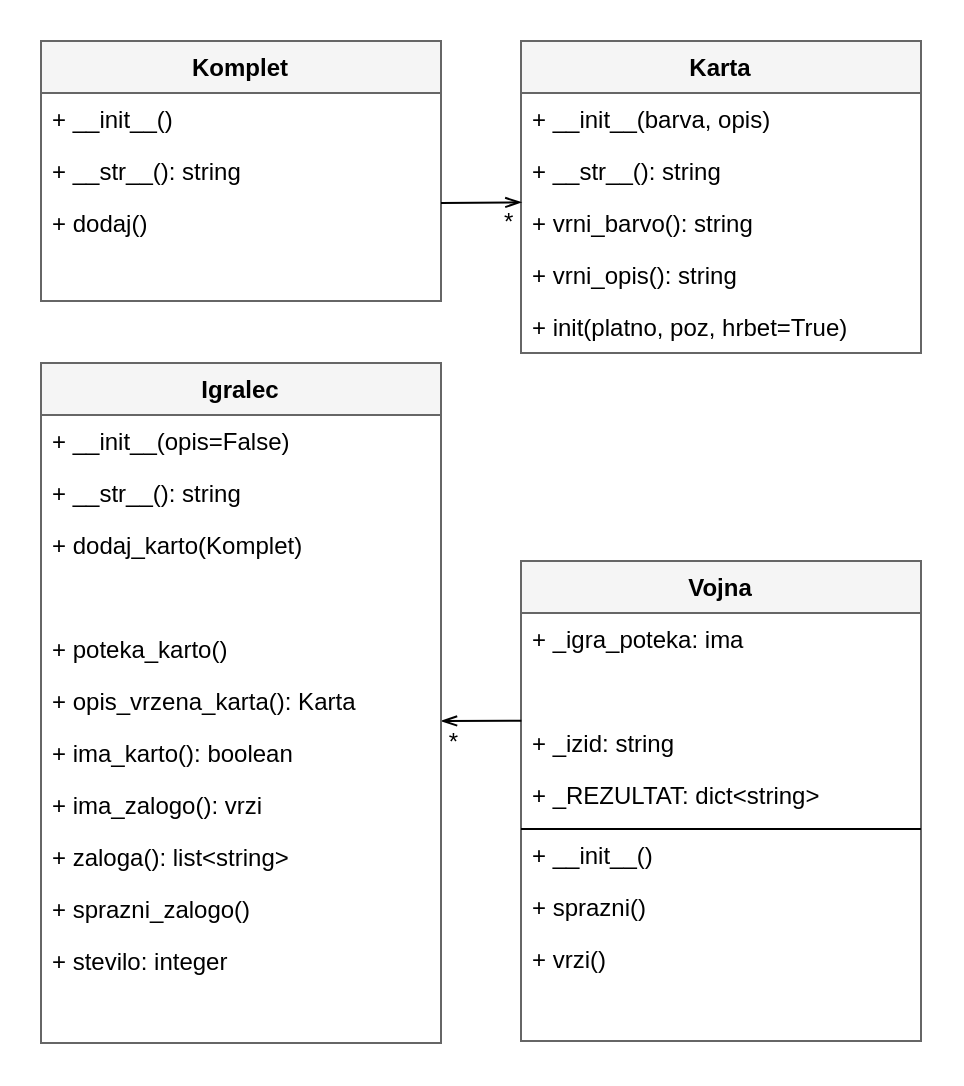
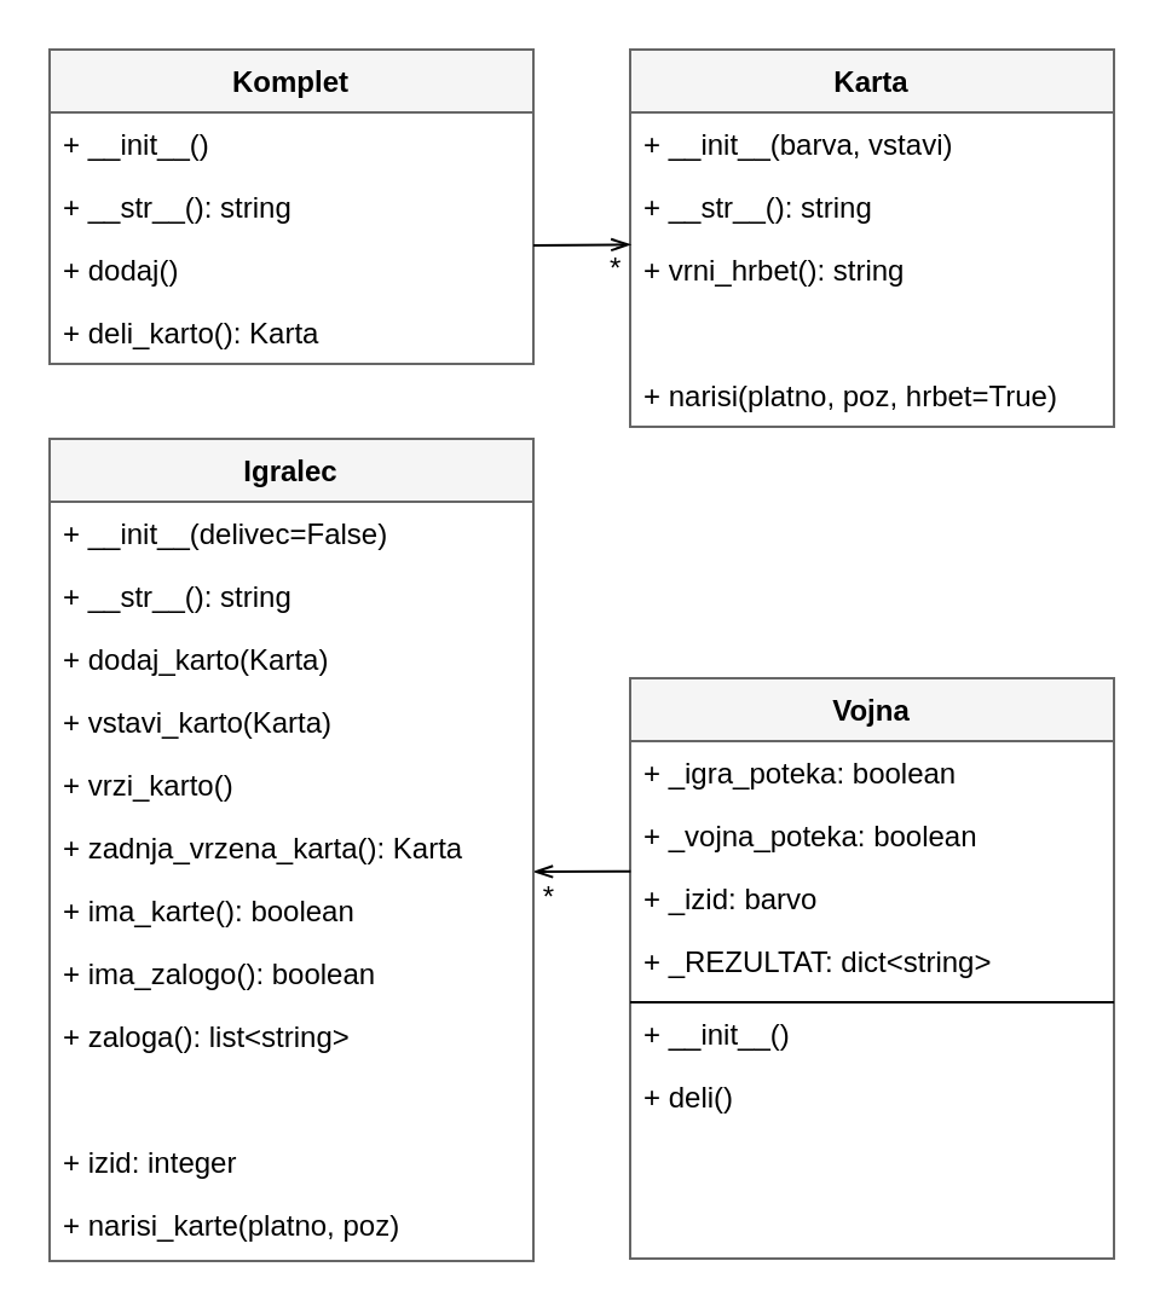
  <mxCell id="0" />
  <mxCell id="1" parent="0" />
  <mxCell id="2" value="" style="group" vertex="1" connectable="0" parent="1"><mxGeometry x="20" y="20" width="440" height="501" as="geometry" /></mxCell>
  <mxCell id="3" value="" style="line;strokeWidth=1;fillColor=none;align=left;verticalAlign=middle;spacingTop=-1;spacingLeft=3;spacingRight=3;rotatable=0;labelPosition=right;points=[];portConstraint=eastwest;strokeColor=inherit;" vertex="1" parent="2"><mxGeometry x="240" y="389" width="200" height="8" as="geometry" /></mxCell>
  <mxCell id="4" value="Vojna" style="swimlane;fontStyle=1;align=center;verticalAlign=top;childLayout=stackLayout;horizontal=1;startSize=26;horizontalStack=0;resizeParent=1;resizeParentMax=0;resizeLast=0;collapsible=1;marginBottom=0;swimlaneFillColor=#ffffff;fillColor=#f5f5f5;strokeColor=#666666;container=0;" parent="2" vertex="1"><mxGeometry x="240" y="260" width="200" height="240" as="geometry" /></mxCell>
  <mxCell id="5" value="" style="endArrow=openThin;html=1;endFill=0;exitX=0.001;exitY=0.071;exitDx=0;exitDy=0;exitPerimeter=0;entryX=1;entryY=0.5;entryDx=0;entryDy=0;" parent="2" edge="1" source="35"><mxGeometry width="50" height="50" relative="1" as="geometry"><mxPoint x="280.2" y="341.006" as="sourcePoint" /><mxPoint x="200" y="340" as="targetPoint" /></mxGeometry></mxCell>
  <mxCell id="6" value="&lt;div style=&quot;&quot;&gt;&lt;span&gt;*&lt;/span&gt;&lt;/div&gt;" style="text;html=1;resizable=0;points=[];autosize=1;align=right;verticalAlign=top;spacingTop=-4;container=0;" parent="2" vertex="1"><mxGeometry x="190" y="341" width="20" height="20" as="geometry" /></mxCell>
  <mxCell id="7" value="Komplet" style="swimlane;fontStyle=1;align=center;verticalAlign=top;childLayout=stackLayout;horizontal=1;startSize=26;horizontalStack=0;resizeParent=1;resizeParentMax=0;resizeLast=0;collapsible=1;marginBottom=0;swimlaneFillColor=#ffffff;fillColor=#f5f5f5;strokeColor=#666666;container=0;" parent="2" vertex="1"><mxGeometry width="200" height="130" as="geometry"><mxRectangle x="160" y="140" width="80" height="26" as="alternateBounds" /></mxGeometry></mxCell>
  <mxCell id="8" value="Karta" style="swimlane;fontStyle=1;align=center;verticalAlign=top;childLayout=stackLayout;horizontal=1;startSize=26;horizontalStack=0;resizeParent=1;resizeParentMax=0;resizeLast=0;collapsible=1;marginBottom=0;swimlaneFillColor=#ffffff;fillColor=#f5f5f5;strokeColor=#666666;container=0;" parent="2" vertex="1"><mxGeometry x="240" width="200" height="156" as="geometry" /></mxCell>
  <mxCell id="9" value="Igralec" style="swimlane;fontStyle=1;align=center;verticalAlign=top;childLayout=stackLayout;horizontal=1;startSize=26;horizontalStack=0;resizeParent=1;resizeParentMax=0;resizeLast=0;collapsible=1;marginBottom=0;swimlaneFillColor=#ffffff;fillColor=#f5f5f5;strokeColor=#666666;container=0;" parent="2" vertex="1"><mxGeometry y="161" width="200" height="340" as="geometry" /></mxCell>
  <mxCell id="10" value="" style="endArrow=openThin;html=1;entryX=0.001;entryY=0.102;endFill=0;exitX=1;exitY=0.5;exitDx=0;exitDy=0;entryDx=0;entryDy=0;entryPerimeter=0;" parent="2" edge="1" target="18"><mxGeometry width="50" height="50" relative="1" as="geometry"><mxPoint x="200" y="81" as="sourcePoint" /><mxPoint x="280" y="81" as="targetPoint" /></mxGeometry></mxCell>
  <mxCell id="11" value="&lt;div style=&quot;text-align: right&quot;&gt;&lt;span&gt;*&lt;/span&gt;&lt;/div&gt;" style="text;html=1;resizable=0;points=[];autosize=1;align=left;verticalAlign=top;spacingTop=-4;container=0;" parent="2" vertex="1"><mxGeometry x="230" y="81" width="20" height="20" as="geometry" /></mxCell>
  <mxCell id="12" value="+ __init__()" style="text;strokeColor=none;fillColor=none;align=left;verticalAlign=top;spacingLeft=4;spacingRight=4;overflow=hidden;rotatable=0;points=[[0,0.5],[1,0.5]];portConstraint=eastwest;container=0;" parent="2" vertex="1"><mxGeometry y="26" width="200" height="26" as="geometry" /></mxCell>
  <mxCell id="13" value="+ __str__(): string" style="text;strokeColor=none;fillColor=none;align=left;verticalAlign=top;spacingLeft=4;spacingRight=4;overflow=hidden;rotatable=0;points=[[0,0.5],[1,0.5]];portConstraint=eastwest;container=0;" parent="2" vertex="1"><mxGeometry y="52" width="200" height="26" as="geometry" /></mxCell>
  <mxCell id="14" value="+ dodaj()" style="text;strokeColor=none;fillColor=none;align=left;verticalAlign=top;spacingLeft=4;spacingRight=4;overflow=hidden;rotatable=0;points=[[0,0.5],[1,0.5]];portConstraint=eastwest;container=0;" parent="2" vertex="1"><mxGeometry y="78" width="200" height="26" as="geometry" /></mxCell>
- <mxCell id="16" value="+ __init__(barva, opis)" style="text;strokeColor=none;fillColor=none;align=left;verticalAlign=top;spacingLeft=4;spacingRight=4;overflow=hidden;rotatable=0;points=[[0,0.5],[1,0.5]];portConstraint=eastwest;container=0;" parent="2" vertex="1"><mxGeometry x="240" y="26" width="200" height="26" as="geometry" /></mxCell>
+ <mxCell id="15" value="+ deli_karto(): Karta" style="text;strokeColor=none;fillColor=none;align=left;verticalAlign=top;spacingLeft=4;spacingRight=4;overflow=hidden;rotatable=0;points=[[0,0.5],[1,0.5]];portConstraint=eastwest;container=0;" parent="2" vertex="1"><mxGeometry y="104" width="200" height="26" as="geometry" /></mxCell>
+ <mxCell id="16" value="+ __init__(barva, vstavi)" style="text;strokeColor=none;fillColor=none;align=left;verticalAlign=top;spacingLeft=4;spacingRight=4;overflow=hidden;rotatable=0;points=[[0,0.5],[1,0.5]];portConstraint=eastwest;container=0;" parent="2" vertex="1"><mxGeometry x="240" y="26" width="200" height="26" as="geometry" /></mxCell>
  <mxCell id="17" value="+ __str__(): string" style="text;strokeColor=none;fillColor=none;align=left;verticalAlign=top;spacingLeft=4;spacingRight=4;overflow=hidden;rotatable=0;points=[[0,0.5],[1,0.5]];portConstraint=eastwest;container=0;" parent="2" vertex="1"><mxGeometry x="240" y="52" width="200" height="26" as="geometry" /></mxCell>
- <mxCell id="18" value="+ vrni_barvo(): string" style="text;strokeColor=none;fillColor=none;align=left;verticalAlign=top;spacingLeft=4;spacingRight=4;overflow=hidden;rotatable=0;points=[[0,0.5],[1,0.5]];portConstraint=eastwest;container=0;" parent="2" vertex="1"><mxGeometry x="240" y="78" width="200" height="26" as="geometry" /></mxCell>
- <mxCell id="19" value="+ vrni_opis(): string" style="text;strokeColor=none;fillColor=none;align=left;verticalAlign=top;spacingLeft=4;spacingRight=4;overflow=hidden;rotatable=0;points=[[0,0.5],[1,0.5]];portConstraint=eastwest;container=0;" parent="2" vertex="1"><mxGeometry x="240" y="104" width="200" height="26" as="geometry" /></mxCell>
- <mxCell id="20" value="+ init(platno, poz, hrbet=True)" style="text;strokeColor=none;fillColor=none;align=left;verticalAlign=top;spacingLeft=4;spacingRight=4;overflow=hidden;rotatable=0;points=[[0,0.5],[1,0.5]];portConstraint=eastwest;container=0;" parent="2" vertex="1"><mxGeometry x="240" y="130" width="200" height="26" as="geometry" /></mxCell>
- <mxCell id="21" value="+ __init__(opis=False)" style="text;strokeColor=none;fillColor=none;align=left;verticalAlign=top;spacingLeft=4;spacingRight=4;overflow=hidden;rotatable=0;points=[[0,0.5],[1,0.5]];portConstraint=eastwest;container=0;" parent="2" vertex="1"><mxGeometry y="187" width="200" height="26" as="geometry" /></mxCell>
+ <mxCell id="18" value="+ vrni_hrbet(): string" style="text;strokeColor=none;fillColor=none;align=left;verticalAlign=top;spacingLeft=4;spacingRight=4;overflow=hidden;rotatable=0;points=[[0,0.5],[1,0.5]];portConstraint=eastwest;container=0;" parent="2" vertex="1"><mxGeometry x="240" y="78" width="200" height="26" as="geometry" /></mxCell>
+ <mxCell id="20" value="+ narisi(platno, poz, hrbet=True)" style="text;strokeColor=none;fillColor=none;align=left;verticalAlign=top;spacingLeft=4;spacingRight=4;overflow=hidden;rotatable=0;points=[[0,0.5],[1,0.5]];portConstraint=eastwest;container=0;" parent="2" vertex="1"><mxGeometry x="240" y="130" width="200" height="26" as="geometry" /></mxCell>
+ <mxCell id="21" value="+ __init__(delivec=False)" style="text;strokeColor=none;fillColor=none;align=left;verticalAlign=top;spacingLeft=4;spacingRight=4;overflow=hidden;rotatable=0;points=[[0,0.5],[1,0.5]];portConstraint=eastwest;container=0;" parent="2" vertex="1"><mxGeometry y="187" width="200" height="26" as="geometry" /></mxCell>
  <mxCell id="22" value="+ __str__(): string" style="text;strokeColor=none;fillColor=none;align=left;verticalAlign=top;spacingLeft=4;spacingRight=4;overflow=hidden;rotatable=0;points=[[0,0.5],[1,0.5]];portConstraint=eastwest;container=0;" parent="2" vertex="1"><mxGeometry y="213" width="200" height="26" as="geometry" /></mxCell>
- <mxCell id="23" value="+ dodaj_karto(Komplet)" style="text;strokeColor=none;fillColor=none;align=left;verticalAlign=top;spacingLeft=4;spacingRight=4;overflow=hidden;rotatable=0;points=[[0,0.5],[1,0.5]];portConstraint=eastwest;container=0;" parent="2" vertex="1"><mxGeometry y="239" width="200" height="26" as="geometry" /></mxCell>
- <mxCell id="25" value="+ poteka_karto()" style="text;strokeColor=none;fillColor=none;align=left;verticalAlign=top;spacingLeft=4;spacingRight=4;overflow=hidden;rotatable=0;points=[[0,0.5],[1,0.5]];portConstraint=eastwest;container=0;" parent="2" vertex="1"><mxGeometry y="291" width="200" height="26" as="geometry" /></mxCell>
- <mxCell id="26" value="+ opis_vrzena_karta(): Karta" style="text;strokeColor=none;fillColor=none;align=left;verticalAlign=top;spacingLeft=4;spacingRight=4;overflow=hidden;rotatable=0;points=[[0,0.5],[1,0.5]];portConstraint=eastwest;container=0;" parent="2" vertex="1"><mxGeometry y="317" width="200" height="26" as="geometry" /></mxCell>
- <mxCell id="27" value="+ ima_karto(): boolean" style="text;strokeColor=none;fillColor=none;align=left;verticalAlign=top;spacingLeft=4;spacingRight=4;overflow=hidden;rotatable=0;points=[[0,0.5],[1,0.5]];portConstraint=eastwest;container=0;" parent="2" vertex="1"><mxGeometry y="343" width="200" height="26" as="geometry" /></mxCell>
- <mxCell id="28" value="+ ima_zalogo(): vrzi" style="text;strokeColor=none;fillColor=none;align=left;verticalAlign=top;spacingLeft=4;spacingRight=4;overflow=hidden;rotatable=0;points=[[0,0.5],[1,0.5]];portConstraint=eastwest;container=0;" parent="2" vertex="1"><mxGeometry y="369" width="200" height="26" as="geometry" /></mxCell>
+ <mxCell id="23" value="+ dodaj_karto(Karta)" style="text;strokeColor=none;fillColor=none;align=left;verticalAlign=top;spacingLeft=4;spacingRight=4;overflow=hidden;rotatable=0;points=[[0,0.5],[1,0.5]];portConstraint=eastwest;container=0;" parent="2" vertex="1"><mxGeometry y="239" width="200" height="26" as="geometry" /></mxCell>
+ <mxCell id="24" value="+ vstavi_karto(Karta)" style="text;strokeColor=none;fillColor=none;align=left;verticalAlign=top;spacingLeft=4;spacingRight=4;overflow=hidden;rotatable=0;points=[[0,0.5],[1,0.5]];portConstraint=eastwest;container=0;" parent="2" vertex="1"><mxGeometry y="265" width="200" height="26" as="geometry" /></mxCell>
+ <mxCell id="25" value="+ vrzi_karto()" style="text;strokeColor=none;fillColor=none;align=left;verticalAlign=top;spacingLeft=4;spacingRight=4;overflow=hidden;rotatable=0;points=[[0,0.5],[1,0.5]];portConstraint=eastwest;container=0;" parent="2" vertex="1"><mxGeometry y="291" width="200" height="26" as="geometry" /></mxCell>
+ <mxCell id="26" value="+ zadnja_vrzena_karta(): Karta" style="text;strokeColor=none;fillColor=none;align=left;verticalAlign=top;spacingLeft=4;spacingRight=4;overflow=hidden;rotatable=0;points=[[0,0.5],[1,0.5]];portConstraint=eastwest;container=0;" parent="2" vertex="1"><mxGeometry y="317" width="200" height="26" as="geometry" /></mxCell>
+ <mxCell id="27" value="+ ima_karte(): boolean" style="text;strokeColor=none;fillColor=none;align=left;verticalAlign=top;spacingLeft=4;spacingRight=4;overflow=hidden;rotatable=0;points=[[0,0.5],[1,0.5]];portConstraint=eastwest;container=0;" parent="2" vertex="1"><mxGeometry y="343" width="200" height="26" as="geometry" /></mxCell>
+ <mxCell id="28" value="+ ima_zalogo(): boolean" style="text;strokeColor=none;fillColor=none;align=left;verticalAlign=top;spacingLeft=4;spacingRight=4;overflow=hidden;rotatable=0;points=[[0,0.5],[1,0.5]];portConstraint=eastwest;container=0;" parent="2" vertex="1"><mxGeometry y="369" width="200" height="26" as="geometry" /></mxCell>
  <mxCell id="29" value="+ zaloga(): list&lt;string&gt;" style="text;strokeColor=none;fillColor=none;align=left;verticalAlign=top;spacingLeft=4;spacingRight=4;overflow=hidden;rotatable=0;points=[[0,0.5],[1,0.5]];portConstraint=eastwest;container=0;" parent="2" vertex="1"><mxGeometry y="395" width="200" height="26" as="geometry" /></mxCell>
- <mxCell id="30" value="+ sprazni_zalogo()" style="text;strokeColor=none;fillColor=none;align=left;verticalAlign=top;spacingLeft=4;spacingRight=4;overflow=hidden;rotatable=0;points=[[0,0.5],[1,0.5]];portConstraint=eastwest;container=0;" parent="2" vertex="1"><mxGeometry y="421" width="200" height="26" as="geometry" /></mxCell>
- <mxCell id="31" value="+ stevilo: integer" style="text;strokeColor=none;fillColor=none;align=left;verticalAlign=top;spacingLeft=4;spacingRight=4;overflow=hidden;rotatable=0;points=[[0,0.5],[1,0.5]];portConstraint=eastwest;container=0;" parent="2" vertex="1"><mxGeometry y="447" width="200" height="26" as="geometry" /></mxCell>
- <mxCell id="33" value="+ _igra_poteka: ima" style="text;strokeColor=none;fillColor=none;align=left;verticalAlign=top;spacingLeft=4;spacingRight=4;overflow=hidden;rotatable=0;points=[[0,0.5],[1,0.5]];portConstraint=eastwest;container=0;" parent="2" vertex="1"><mxGeometry x="240" y="286" width="200" height="26" as="geometry" /></mxCell>
- <mxCell id="35" value="+ _izid: string" style="text;strokeColor=none;fillColor=none;align=left;verticalAlign=top;spacingLeft=4;spacingRight=4;overflow=hidden;rotatable=0;points=[[0,0.5],[1,0.5]];portConstraint=eastwest;container=0;" parent="2" vertex="1"><mxGeometry x="240" y="338" width="200" height="26" as="geometry" /></mxCell>
+ <mxCell id="31" value="+ izid: integer" style="text;strokeColor=none;fillColor=none;align=left;verticalAlign=top;spacingLeft=4;spacingRight=4;overflow=hidden;rotatable=0;points=[[0,0.5],[1,0.5]];portConstraint=eastwest;container=0;" parent="2" vertex="1"><mxGeometry y="447" width="200" height="26" as="geometry" /></mxCell>
+ <mxCell id="32" value="+ narisi_karte(platno, poz)" style="text;strokeColor=none;fillColor=none;align=left;verticalAlign=top;spacingLeft=4;spacingRight=4;overflow=hidden;rotatable=0;points=[[0,0.5],[1,0.5]];portConstraint=eastwest;container=0;" parent="2" vertex="1"><mxGeometry y="473" width="200" height="26" as="geometry" /></mxCell>
+ <mxCell id="33" value="+ _igra_poteka: boolean" style="text;strokeColor=none;fillColor=none;align=left;verticalAlign=top;spacingLeft=4;spacingRight=4;overflow=hidden;rotatable=0;points=[[0,0.5],[1,0.5]];portConstraint=eastwest;container=0;" parent="2" vertex="1"><mxGeometry x="240" y="286" width="200" height="26" as="geometry" /></mxCell>
+ <mxCell id="34" value="+ _vojna_poteka: boolean" style="text;strokeColor=none;fillColor=none;align=left;verticalAlign=top;spacingLeft=4;spacingRight=4;overflow=hidden;rotatable=0;points=[[0,0.5],[1,0.5]];portConstraint=eastwest;container=0;" parent="2" vertex="1"><mxGeometry x="240" y="312" width="200" height="26" as="geometry" /></mxCell>
+ <mxCell id="35" value="+ _izid: barvo" style="text;strokeColor=none;fillColor=none;align=left;verticalAlign=top;spacingLeft=4;spacingRight=4;overflow=hidden;rotatable=0;points=[[0,0.5],[1,0.5]];portConstraint=eastwest;container=0;" parent="2" vertex="1"><mxGeometry x="240" y="338" width="200" height="26" as="geometry" /></mxCell>
  <mxCell id="36" value="+ _REZULTAT: dict&lt;string&gt;" style="text;strokeColor=none;fillColor=none;align=left;verticalAlign=top;spacingLeft=4;spacingRight=4;overflow=hidden;rotatable=0;points=[[0,0.5],[1,0.5]];portConstraint=eastwest;container=0;" parent="2" vertex="1"><mxGeometry x="240" y="364" width="200" height="26" as="geometry" /></mxCell>
  <mxCell id="37" value="" style="line;strokeWidth=1;fillColor=none;align=left;verticalAlign=middle;spacingTop=-1;spacingLeft=3;spacingRight=3;rotatable=0;labelPosition=right;points=[];portConstraint=eastwest;strokeColor=inherit;container=0;" parent="2" vertex="1"><mxGeometry x="240" y="390" width="200" height="8" as="geometry" /></mxCell>
  <mxCell id="38" value="+ __init__()" style="text;strokeColor=none;fillColor=none;align=left;verticalAlign=top;spacingLeft=4;spacingRight=4;overflow=hidden;rotatable=0;points=[[0,0.5],[1,0.5]];portConstraint=eastwest;container=0;" parent="2" vertex="1"><mxGeometry x="240" y="394" width="200" height="26" as="geometry" /></mxCell>
- <mxCell id="39" value="+ sprazni()" style="text;strokeColor=none;fillColor=none;align=left;verticalAlign=top;spacingLeft=4;spacingRight=4;overflow=hidden;rotatable=0;points=[[0,0.5],[1,0.5]];portConstraint=eastwest;container=0;" parent="2" vertex="1"><mxGeometry x="240" y="420" width="200" height="26" as="geometry" /></mxCell>
- <mxCell id="40" value="+ vrzi()" style="text;strokeColor=none;fillColor=none;align=left;verticalAlign=top;spacingLeft=4;spacingRight=4;overflow=hidden;rotatable=0;points=[[0,0.5],[1,0.5]];portConstraint=eastwest;container=0;" parent="2" vertex="1"><mxGeometry x="240" y="446" width="200" height="26" as="geometry" /></mxCell>
+ <mxCell id="39" value="+ deli()" style="text;strokeColor=none;fillColor=none;align=left;verticalAlign=top;spacingLeft=4;spacingRight=4;overflow=hidden;rotatable=0;points=[[0,0.5],[1,0.5]];portConstraint=eastwest;container=0;" parent="2" vertex="1"><mxGeometry x="240" y="420" width="200" height="26" as="geometry" /></mxCell>
  <mxCell id="41" value="" style="line;strokeWidth=1;fillColor=none;align=left;verticalAlign=middle;spacingTop=-1;spacingLeft=3;spacingRight=3;rotatable=0;labelPosition=right;points=[];portConstraint=eastwest;strokeColor=inherit;" vertex="1" parent="1"><mxGeometry x="260" y="410" width="200" height="8" as="geometry" /></mxCell>
